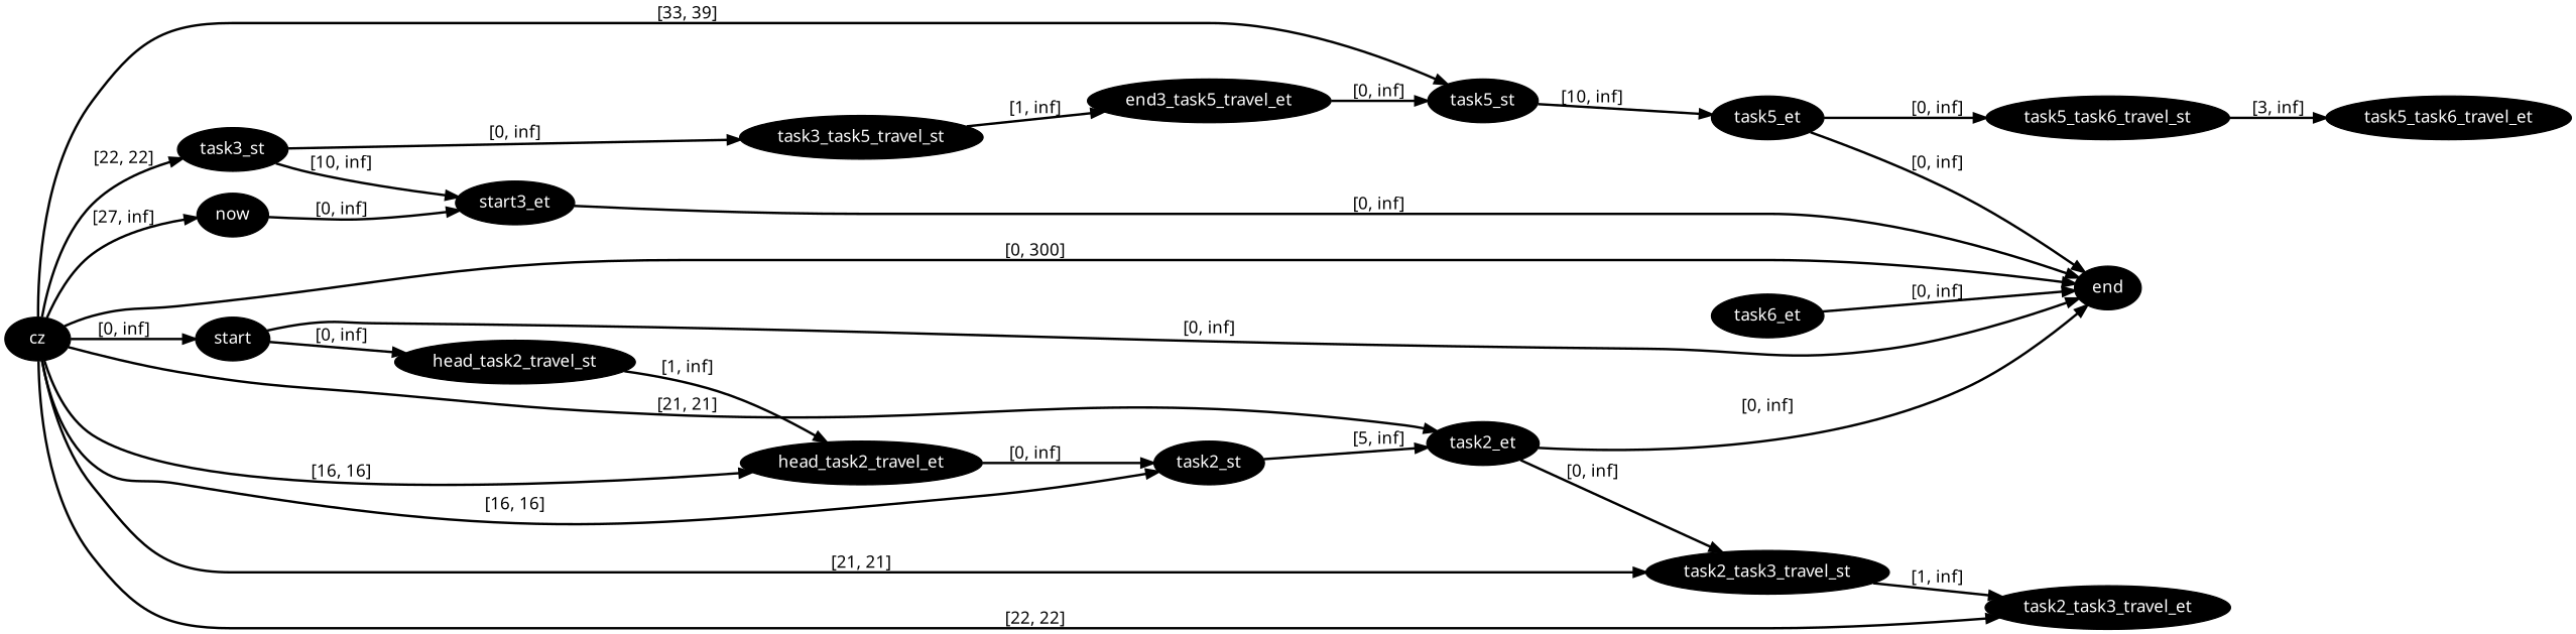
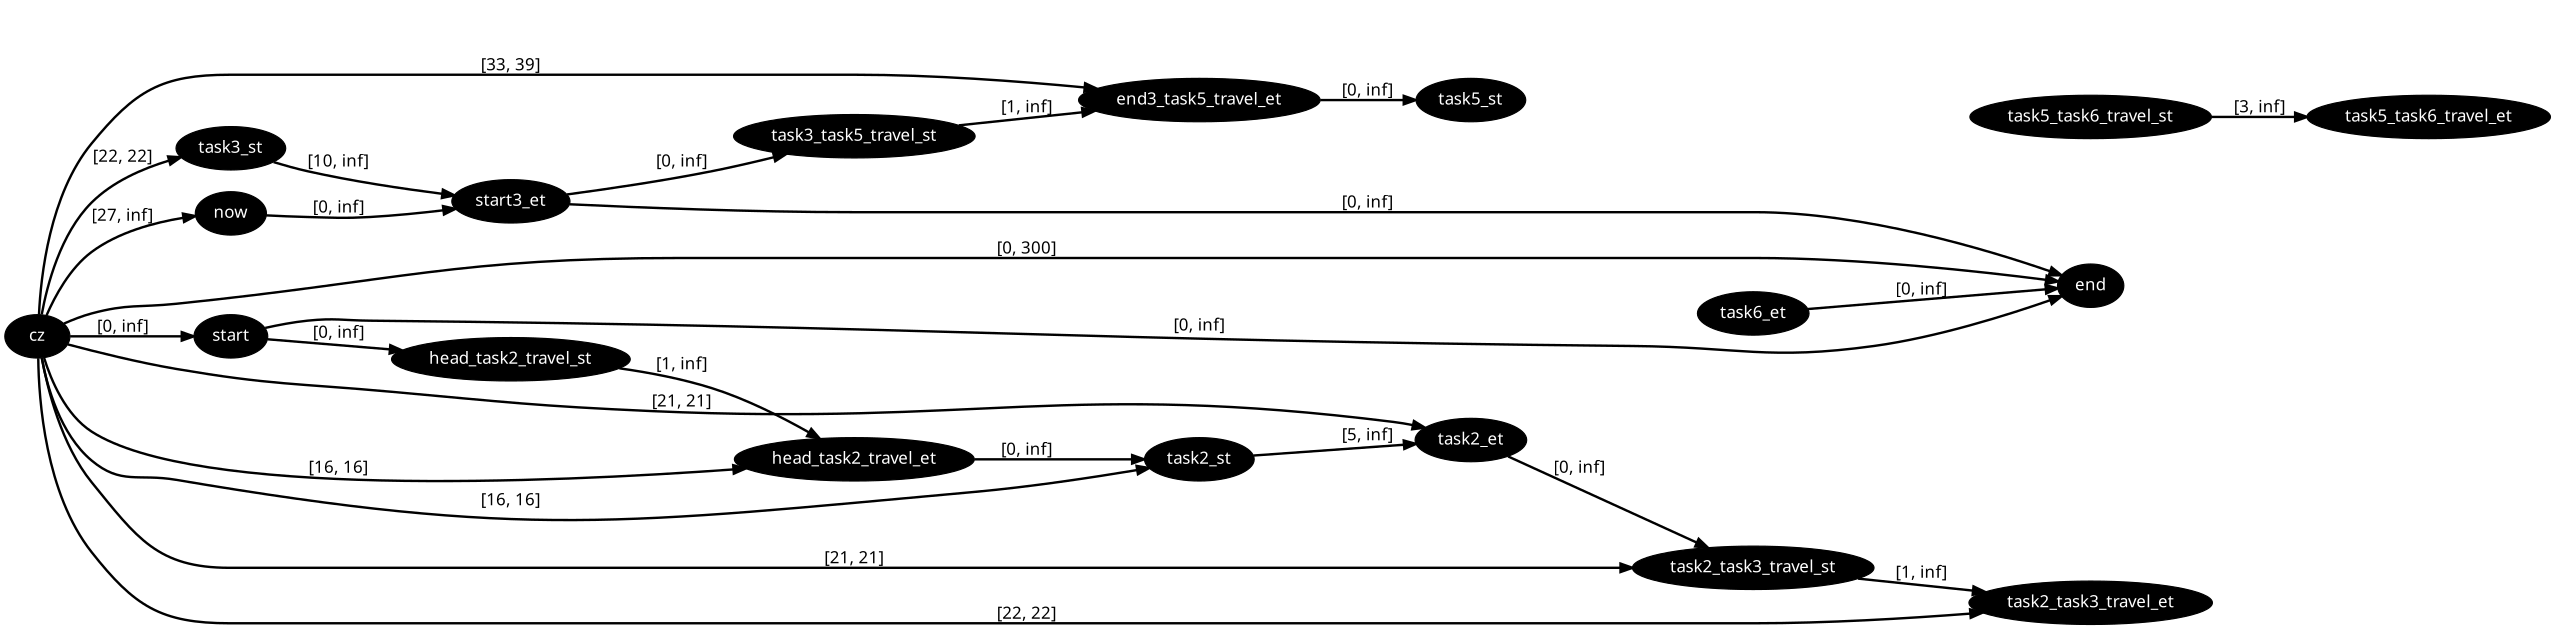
  digraph {
    fontname="Noto Sans"
    rankdir=LR
    node [fillcolor=black fontcolor=white fontname="Noto Sans" style=filled]
    edge [color=black fontname="Noto Sans" penwidth=2]
    n1 [label=cz]
    n2 [label=start]
    n3 [label=now]
    n4 [label=end]
    n5 [label=head_task2_travel_et]
    n6 [label=task2_st]
    n7 [label=task2_et]
    n8 [label=task3_st]
    n9 [label=task2_task3_travel_st]
    n10 [label=task2_task3_travel_et]
    n11 [label=task5_st]
    n12 [label=head_task2_travel_st]
    n13 [label=start3_et]
-   n14 [label=task5_et]
    n15 [label=task3_task5_travel_st]
    n16 [label=end3_task5_travel_et]
    n17 [label=task5_task6_travel_st]
    n18 [label=task5_task6_travel_et]
    n19 [label=task6_et]
    n1 -> n2 [label="[0, inf]"]
    n1 -> n3 [label="[27, inf]"]
    n1 -> n4 [label="[0, 300]"]
    n1 -> n5 [label="[16, 16]"]
    n1 -> n6 [label="[16, 16]"]
    n1 -> n7 [label="[21, 21]"]
    n1 -> n8 [label="[22, 22]"]
    n1 -> n9 [label="[21, 21]"]
    n1 -> n10 [label="[22, 22]"]
-   n1 -> n11 [label="[33, 39]"]
+   n1 -> n16 [label="[33, 39]"]
    n2 -> n4 [label="[0, inf]"]
    n2 -> n12 [label="[0, inf]"]
    n3 -> n13 [label="[0, inf]"]
    n5 -> n6 [label="[0, inf]"]
    n6 -> n7 [label="[5, inf]"]
-   n7 -> n4 [label="[0, inf]"]
    n7 -> n9 [label="[0, inf]"]
    n8 -> n13 [label="[10, inf]"]
    n9 -> n10 [label="[1, inf]"]
-   n11 -> n14 [label="[10, inf]"]
    n12 -> n5 [label="[1, inf]"]
    n13 -> n4 [label="[0, inf]"]
-   n8 -> n15 [label="[0, inf]"]
-   n14 -> n4 [label="[0, inf]"]
-   n14 -> n17 [label="[0, inf]"]
+   n13 -> n15 [label="[0, inf]"]
    n15 -> n16 [label="[1, inf]"]
    n16 -> n11 [label="[0, inf]"]
    n17 -> n18 [label="[3, inf]"]
    n19 -> n4 [label="[0, inf]"]
  }
